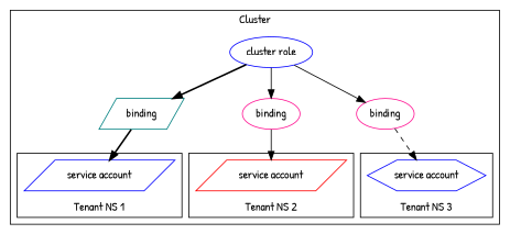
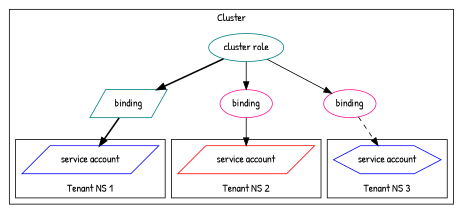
  digraph {
    fontname="Patrick Hand"
    node [color=blue shape=parallelogram fontname="Patrick Hand"]
    edge [style=solid fontname="Patrick Hand"]
    n1 [label="service account"]
    n2 [label="service account" color=red]
    n3 [label="service account" shape=hexagon]
-   n4 [label="cluster role" shape=ellipse]
+   n4 [label="cluster role" color=teal shape=ellipse]
    n5 [label=binding color=teal]
    n6 [label=binding color=deeppink shape=ellipse]
    n7 [label=binding color=deeppink shape=ellipse]
    subgraph cluster_1 {
      label=Cluster
      n4
      n5
      n6
      n7
      subgraph cluster_2 {
        label="Tenant NS 1"
        labelloc=b
        n1
      }
      subgraph cluster_3 {
        label="Tenant NS 2"
        labelloc=b
        n2
      }
      subgraph cluster_4 {
        label="Tenant NS 3"
        labelloc=b
        n3
      }
    }
    n4 -> n5 [style=bold]
    n4 -> n6
    n4 -> n7
    n5 -> n1 [style=bold]
    n6 -> n2
    n7 -> n3 [style=dashed]
  }
